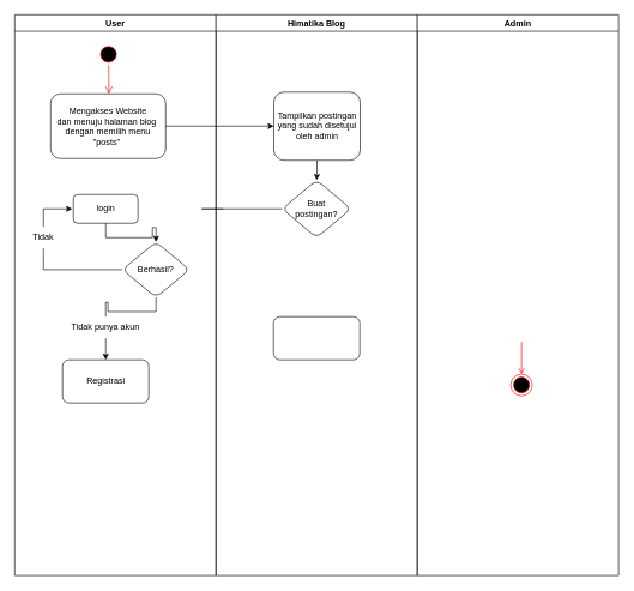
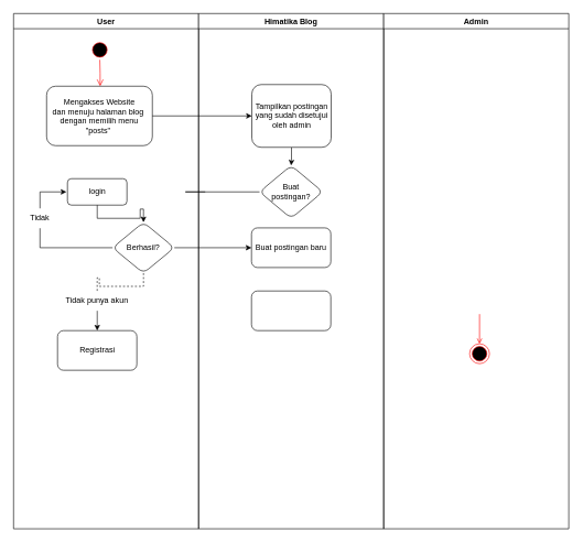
  <mxCell id="0" />
  <mxCell id="1" parent="0" />
  <mxCell id="2" value="User" style="swimlane;whiteSpace=wrap" parent="1" vertex="1"><mxGeometry x="20" y="20" width="280" height="780" as="geometry" /></mxCell>
  <mxCell id="3" value="" style="ellipse;shape=startState;fillColor=#000000;strokeColor=#ff0000;" parent="2" vertex="1"><mxGeometry x="115.5" y="40" width="30" height="30" as="geometry" /></mxCell>
  <mxCell id="4" value="" style="edgeStyle=elbowEdgeStyle;elbow=horizontal;verticalAlign=bottom;endArrow=open;endSize=8;strokeColor=#FF0000;endFill=1;rounded=0" parent="2" source="3" target="5" edge="1"><mxGeometry x="100" y="40" as="geometry"><mxPoint x="115" y="110" as="targetPoint" /></mxGeometry></mxCell>
  <mxCell id="5" value="Mengakses Website &#10;dan menuju halaman blog &#10;dengan memilih menu&#10;&quot;posts&quot; " style="rounded=1;" parent="2" vertex="1"><mxGeometry x="50" y="110" width="160" height="90" as="geometry" /></mxCell>
  <mxCell id="6" value="login" style="rounded=1;whiteSpace=wrap;html=1;" vertex="1" parent="2"><mxGeometry x="81.55" y="250" width="90" height="40" as="geometry" /></mxCell>
  <mxCell id="7" style="edgeStyle=orthogonalEdgeStyle;rounded=0;orthogonalLoop=1;jettySize=auto;html=1;entryX=0.5;entryY=0;entryDx=0;entryDy=0;startArrow=none;" edge="1" parent="2" source="11" target="9"><mxGeometry relative="1" as="geometry" /></mxCell>
  <mxCell id="8" value="Berhasil?" style="rhombus;whiteSpace=wrap;html=1;rounded=1;" vertex="1" parent="2"><mxGeometry x="149.82" y="316" width="93.46" height="77" as="geometry" /></mxCell>
  <mxCell id="9" value="Registrasi" style="rounded=1;whiteSpace=wrap;html=1;" vertex="1" parent="2"><mxGeometry x="66.55" y="480" width="120" height="60" as="geometry" /></mxCell>
  <mxCell id="10" style="edgeStyle=orthogonalEdgeStyle;rounded=0;orthogonalLoop=1;jettySize=auto;html=1;entryX=0.5;entryY=0;entryDx=0;entryDy=0;" edge="1" parent="2" source="6" target="8"><mxGeometry relative="1" as="geometry" /></mxCell>
  <mxCell id="11" value="Tidak punya akun" style="text;html=1;strokeColor=none;fillColor=none;align=center;verticalAlign=middle;whiteSpace=wrap;rounded=0;" vertex="1" parent="2"><mxGeometry x="74.82" y="420" width="103.45" height="30" as="geometry" /></mxCell>
- <mxCell id="12" value="" style="edgeStyle=orthogonalEdgeStyle;rounded=0;orthogonalLoop=1;jettySize=auto;html=1;entryX=0.5;entryY=0;entryDx=0;entryDy=0;endArrow=none;" edge="1" parent="2" source="8" target="11"><mxGeometry relative="1" as="geometry"><mxPoint x="276.517" y="412.973" as="sourcePoint" /><mxPoint x="276.55" y="500.0" as="targetPoint" /></mxGeometry></mxCell>
+ <mxCell id="12" value="" style="edgeStyle=orthogonalEdgeStyle;rounded=0;orthogonalLoop=1;jettySize=auto;html=1;entryX=0.5;entryY=0;entryDx=0;entryDy=0;endArrow=none;dashed=1;" edge="1" parent="2" source="8" target="11"><mxGeometry relative="1" as="geometry"><mxPoint x="276.517" y="412.973" as="sourcePoint" /><mxPoint x="276.55" y="500.0" as="targetPoint" /></mxGeometry></mxCell>
  <mxCell id="13" value="Himatika Blog" style="swimlane;whiteSpace=wrap" parent="1" vertex="1"><mxGeometry x="300" y="20" width="280" height="780" as="geometry" /></mxCell>
  <mxCell id="14" style="edgeStyle=orthogonalEdgeStyle;rounded=0;orthogonalLoop=1;jettySize=auto;html=1;entryX=0.5;entryY=0;entryDx=0;entryDy=0;" edge="1" parent="13" source="15" target="16"><mxGeometry relative="1" as="geometry" /></mxCell>
  <mxCell id="15" value="Tampilkan postingan yang sudah disetujui oleh admin" style="rounded=1;whiteSpace=wrap;html=1;" vertex="1" parent="13"><mxGeometry x="80.5" y="107.5" width="120" height="95" as="geometry" /></mxCell>
  <mxCell id="16" value="Buat &lt;br&gt;postingan?" style="rhombus;whiteSpace=wrap;html=1;rounded=1;" vertex="1" parent="13"><mxGeometry x="92.15" y="230" width="95.69" height="80" as="geometry" /></mxCell>
+ <mxCell id="17" value="Buat postingan baru" style="rounded=1;whiteSpace=wrap;html=1;" vertex="1" parent="13"><mxGeometry x="80" y="324.5" width="120" height="60" as="geometry" /></mxCell>
  <mxCell id="18" value="" style="rounded=1;whiteSpace=wrap;html=1;" vertex="1" parent="13"><mxGeometry x="80" y="420" width="120" height="60" as="geometry" /></mxCell>
  <mxCell id="19" value="Admin" style="swimlane;whiteSpace=wrap" parent="1" vertex="1"><mxGeometry x="580" y="20" width="280" height="780" as="geometry" /></mxCell>
  <mxCell id="20" value="" style="ellipse;shape=endState;fillColor=#000000;strokeColor=#ff0000" parent="19" vertex="1"><mxGeometry x="130" y="500" width="30" height="30" as="geometry" /></mxCell>
  <mxCell id="21" value="" style="endArrow=open;strokeColor=#FF0000;endFill=1;rounded=0" parent="19" target="20" edge="1"><mxGeometry relative="1" as="geometry"><mxPoint x="145" y="455" as="sourcePoint" /></mxGeometry></mxCell>
  <mxCell id="22" style="edgeStyle=orthogonalEdgeStyle;rounded=0;orthogonalLoop=1;jettySize=auto;html=1;" edge="1" parent="1" source="5" target="15"><mxGeometry relative="1" as="geometry" /></mxCell>
  <mxCell id="23" value="" style="edgeStyle=orthogonalEdgeStyle;rounded=0;orthogonalLoop=1;jettySize=auto;html=1;endArrow=none;" edge="1" parent="1" source="16"><mxGeometry relative="1" as="geometry"><mxPoint x="392.15" y="290" as="sourcePoint" /><mxPoint x="310" y="290" as="targetPoint" /><Array as="points"><mxPoint x="280" y="290" /></Array></mxGeometry></mxCell>
+ <mxCell id="24" style="edgeStyle=orthogonalEdgeStyle;rounded=0;orthogonalLoop=1;jettySize=auto;html=1;entryX=0;entryY=0.5;entryDx=0;entryDy=0;" edge="1" parent="1" source="8" target="17"><mxGeometry relative="1" as="geometry" /></mxCell>
  <mxCell id="25" style="edgeStyle=orthogonalEdgeStyle;rounded=0;orthogonalLoop=1;jettySize=auto;html=1;startArrow=none;" edge="1" parent="1" source="26"><mxGeometry relative="1" as="geometry"><mxPoint x="100" y="290" as="targetPoint" /><Array as="points"><mxPoint x="60" y="290" /></Array></mxGeometry></mxCell>
  <mxCell id="26" value="Tidak" style="text;html=1;strokeColor=none;fillColor=none;align=center;verticalAlign=middle;whiteSpace=wrap;rounded=0;" vertex="1" parent="1"><mxGeometry x="30" y="315" width="60" height="30" as="geometry" /></mxCell>
  <mxCell id="27" value="" style="edgeStyle=orthogonalEdgeStyle;rounded=0;orthogonalLoop=1;jettySize=auto;html=1;endArrow=none;" edge="1" parent="1" source="8" target="26"><mxGeometry relative="1" as="geometry"><mxPoint x="100" y="290" as="targetPoint" /><mxPoint x="99.841" y="374.483" as="sourcePoint" /><Array as="points"><mxPoint x="60" y="374" /></Array></mxGeometry></mxCell>
